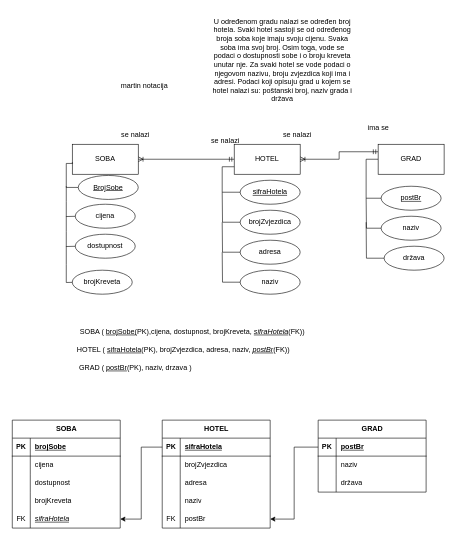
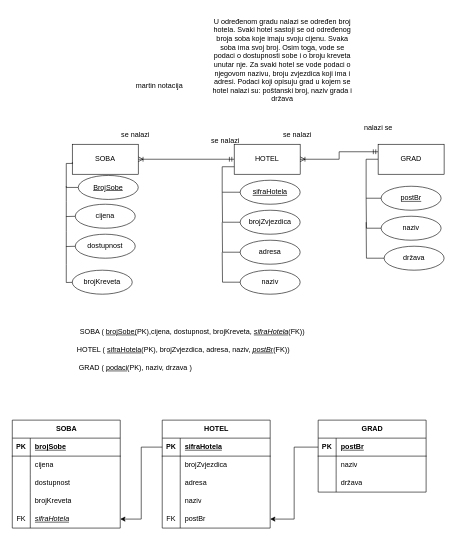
  <mxCell id="0" />
  <mxCell id="1" parent="0" />
  <mxCell id="2" style="edgeStyle=orthogonalEdgeStyle;rounded=0;orthogonalLoop=1;jettySize=auto;html=1;exitX=0;exitY=0.5;exitDx=0;exitDy=0;entryX=1;entryY=0.5;entryDx=0;entryDy=0;endArrow=ERoneToMany;endFill=0;startArrow=ERmandOne;startFill=0;" edge="1" parent="1" source="3" target="7"><mxGeometry relative="1" as="geometry" /></mxCell>
  <mxCell id="3" value="HOTEL" style="html=1;whiteSpace=wrap;" vertex="1" parent="1"><mxGeometry x="390" y="240" width="110" height="50" as="geometry" /></mxCell>
  <mxCell id="4" style="edgeStyle=orthogonalEdgeStyle;rounded=0;orthogonalLoop=1;jettySize=auto;html=1;exitX=0;exitY=0.5;exitDx=0;exitDy=0;entryX=0;entryY=0.5;entryDx=0;entryDy=0;endArrow=none;endFill=0;" edge="1" parent="1" source="6" target="10"><mxGeometry relative="1" as="geometry" /></mxCell>
  <mxCell id="5" style="edgeStyle=orthogonalEdgeStyle;rounded=0;orthogonalLoop=1;jettySize=auto;html=1;exitX=0;exitY=0.25;exitDx=0;exitDy=0;entryX=1;entryY=0.5;entryDx=0;entryDy=0;startArrow=ERmandOne;startFill=0;endArrow=ERoneToMany;endFill=0;" edge="1" parent="1" source="6" target="3"><mxGeometry relative="1" as="geometry" /></mxCell>
  <mxCell id="6" value="GRAD" style="html=1;whiteSpace=wrap;" vertex="1" parent="1"><mxGeometry x="630" y="240" width="110" height="50" as="geometry" /></mxCell>
  <mxCell id="7" value="&lt;div&gt;SOBA&lt;/div&gt;" style="html=1;whiteSpace=wrap;" vertex="1" parent="1"><mxGeometry x="120" y="240" width="110" height="50" as="geometry" /></mxCell>
  <mxCell id="8" style="edgeStyle=orthogonalEdgeStyle;rounded=0;orthogonalLoop=1;jettySize=auto;html=1;exitX=0;exitY=0.5;exitDx=0;exitDy=0;entryX=0;entryY=0.75;entryDx=0;entryDy=0;endArrow=none;endFill=0;" edge="1" parent="1" source="9" target="3"><mxGeometry relative="1" as="geometry" /></mxCell>
  <mxCell id="9" value="sifraHotela" style="ellipse;whiteSpace=wrap;html=1;align=center;fontStyle=4;" vertex="1" parent="1"><mxGeometry x="400" y="300" width="100" height="40" as="geometry" /></mxCell>
  <mxCell id="10" value="&lt;u&gt;postBr&lt;/u&gt;" style="ellipse;whiteSpace=wrap;html=1;align=center;" vertex="1" parent="1"><mxGeometry x="635" y="310" width="100" height="40" as="geometry" /></mxCell>
  <mxCell id="11" style="edgeStyle=orthogonalEdgeStyle;rounded=0;orthogonalLoop=1;jettySize=auto;html=1;exitX=0;exitY=0.5;exitDx=0;exitDy=0;endArrow=none;endFill=0;" edge="1" parent="1" source="12"><mxGeometry relative="1" as="geometry"><mxPoint x="610" y="330" as="targetPoint" /></mxGeometry></mxCell>
  <mxCell id="12" value="naziv" style="ellipse;whiteSpace=wrap;html=1;align=center;" vertex="1" parent="1"><mxGeometry x="635" y="360" width="100" height="40" as="geometry" /></mxCell>
  <mxCell id="13" style="edgeStyle=orthogonalEdgeStyle;rounded=0;orthogonalLoop=1;jettySize=auto;html=1;exitX=0;exitY=0.5;exitDx=0;exitDy=0;endArrow=none;endFill=0;" edge="1" parent="1" source="14"><mxGeometry relative="1" as="geometry"><mxPoint x="610" y="370" as="targetPoint" /></mxGeometry></mxCell>
  <mxCell id="14" value="država" style="ellipse;whiteSpace=wrap;html=1;align=center;" vertex="1" parent="1"><mxGeometry x="640" y="410" width="100" height="40" as="geometry" /></mxCell>
  <mxCell id="15" style="edgeStyle=orthogonalEdgeStyle;rounded=0;orthogonalLoop=1;jettySize=auto;html=1;exitX=0;exitY=0.5;exitDx=0;exitDy=0;entryX=0;entryY=0.75;entryDx=0;entryDy=0;endArrow=none;endFill=0;" edge="1" parent="1" source="16"><mxGeometry relative="1" as="geometry"><mxPoint x="120" y="270" as="targetPoint" /></mxGeometry></mxCell>
  <mxCell id="16" value="BrojSobe" style="ellipse;whiteSpace=wrap;html=1;align=center;fontStyle=4;" vertex="1" parent="1"><mxGeometry x="130" y="292" width="100" height="40" as="geometry" /></mxCell>
  <mxCell id="17" style="edgeStyle=orthogonalEdgeStyle;rounded=0;orthogonalLoop=1;jettySize=auto;html=1;exitX=0;exitY=0.5;exitDx=0;exitDy=0;endArrow=none;endFill=0;" edge="1" parent="1"><mxGeometry relative="1" as="geometry"><mxPoint x="110" y="310" as="targetPoint" /><mxPoint x="130" y="360" as="sourcePoint" /></mxGeometry></mxCell>
  <mxCell id="18" style="edgeStyle=orthogonalEdgeStyle;rounded=0;orthogonalLoop=1;jettySize=auto;html=1;exitX=0;exitY=0.5;exitDx=0;exitDy=0;endArrow=none;endFill=0;" edge="1" parent="1"><mxGeometry relative="1" as="geometry"><mxPoint x="110" y="360" as="targetPoint" /><mxPoint x="130" y="410" as="sourcePoint" /></mxGeometry></mxCell>
  <mxCell id="19" style="edgeStyle=orthogonalEdgeStyle;rounded=0;orthogonalLoop=1;jettySize=auto;html=1;exitX=0;exitY=0.5;exitDx=0;exitDy=0;endArrow=none;endFill=0;" edge="1" parent="1"><mxGeometry relative="1" as="geometry"><mxPoint x="110" y="410" as="targetPoint" /><mxPoint x="130" y="470" as="sourcePoint" /></mxGeometry></mxCell>
  <mxCell id="20" style="edgeStyle=orthogonalEdgeStyle;rounded=0;orthogonalLoop=1;jettySize=auto;html=1;exitX=0;exitY=0.5;exitDx=0;exitDy=0;endArrow=none;endFill=0;" edge="1" parent="1" source="21"><mxGeometry relative="1" as="geometry"><mxPoint x="370" y="320" as="targetPoint" /></mxGeometry></mxCell>
  <mxCell id="21" value="brojZvjezdica" style="ellipse;whiteSpace=wrap;html=1;align=center;" vertex="1" parent="1"><mxGeometry x="400" y="350" width="100" height="40" as="geometry" /></mxCell>
  <mxCell id="22" style="edgeStyle=orthogonalEdgeStyle;rounded=0;orthogonalLoop=1;jettySize=auto;html=1;exitX=0;exitY=0.5;exitDx=0;exitDy=0;endArrow=none;endFill=0;" edge="1" parent="1" source="23"><mxGeometry relative="1" as="geometry"><mxPoint x="370" y="370" as="targetPoint" /></mxGeometry></mxCell>
  <mxCell id="23" value="adresa" style="ellipse;whiteSpace=wrap;html=1;align=center;" vertex="1" parent="1"><mxGeometry x="400" y="400" width="100" height="40" as="geometry" /></mxCell>
  <mxCell id="24" value="cijena" style="ellipse;whiteSpace=wrap;html=1;align=center;" vertex="1" parent="1"><mxGeometry x="125" y="340" width="100" height="40" as="geometry" /></mxCell>
  <mxCell id="25" value="dostupnost" style="ellipse;whiteSpace=wrap;html=1;align=center;" vertex="1" parent="1"><mxGeometry x="125" y="390" width="100" height="40" as="geometry" /></mxCell>
  <mxCell id="26" value="brojKreveta" style="ellipse;whiteSpace=wrap;html=1;align=center;" vertex="1" parent="1"><mxGeometry x="120" y="450" width="100" height="40" as="geometry" /></mxCell>
- <mxCell id="27" value="ima se" style="text;html=1;align=center;verticalAlign=middle;resizable=0;points=[];autosize=1;strokeColor=none;fillColor=none;" vertex="1" parent="1"><mxGeometry x="595" y="198" width="70" height="30" as="geometry" /></mxCell>
+ <mxCell id="27" value="nalazi se" style="text;html=1;align=center;verticalAlign=middle;resizable=0;points=[];autosize=1;strokeColor=none;fillColor=none;" vertex="1" parent="1"><mxGeometry x="595" y="198" width="70" height="30" as="geometry" /></mxCell>
  <mxCell id="28" value="se nalazi" style="text;html=1;align=center;verticalAlign=middle;resizable=0;points=[];autosize=1;strokeColor=none;fillColor=none;" vertex="1" parent="1"><mxGeometry x="460" y="210" width="70" height="30" as="geometry" /></mxCell>
  <mxCell id="29" value="se nalazi" style="text;html=1;align=center;verticalAlign=middle;resizable=0;points=[];autosize=1;strokeColor=none;fillColor=none;" vertex="1" parent="1"><mxGeometry x="190" y="210" width="70" height="30" as="geometry" /></mxCell>
  <mxCell id="30" value="se nalazi" style="text;html=1;align=center;verticalAlign=middle;resizable=0;points=[];autosize=1;strokeColor=none;fillColor=none;" vertex="1" parent="1"><mxGeometry x="340" y="220" width="70" height="30" as="geometry" /></mxCell>
  <mxCell id="31" style="edgeStyle=orthogonalEdgeStyle;rounded=0;orthogonalLoop=1;jettySize=auto;html=1;exitX=0;exitY=0.5;exitDx=0;exitDy=0;endArrow=none;endFill=0;" edge="1" parent="1" source="32"><mxGeometry relative="1" as="geometry"><mxPoint x="370" y="420" as="targetPoint" /></mxGeometry></mxCell>
  <mxCell id="32" value="naziv" style="ellipse;whiteSpace=wrap;html=1;align=center;" vertex="1" parent="1"><mxGeometry x="400" y="450" width="100" height="40" as="geometry" /></mxCell>
- <mxCell id="33" value="&lt;div&gt;martin notacija&lt;/div&gt;" style="text;html=1;align=center;verticalAlign=middle;resizable=0;points=[];autosize=1;strokeColor=none;fillColor=none;" vertex="1" parent="1"><mxGeometry x="190" y="128" width="100" height="30" as="geometry" /></mxCell>
+ <mxCell id="33" value="&lt;div&gt;martin notacija&lt;/div&gt;" style="text;html=1;align=center;verticalAlign=middle;resizable=0;points=[];autosize=1;strokeColor=none;fillColor=none;" vertex="1" parent="1"><mxGeometry x="215" y="128" width="100" height="30" as="geometry" /></mxCell>
  <mxCell id="34" value="SOBA ( &lt;u&gt;brojSobe(&lt;/u&gt;PK),cijena, dostupnost, brojKreveta, &lt;i&gt;&lt;u&gt;sifraHotela&lt;/u&gt;&lt;/i&gt;(FK))" style="text;html=1;align=center;verticalAlign=middle;resizable=0;points=[];autosize=1;strokeColor=none;fillColor=none;" vertex="1" parent="1"><mxGeometry x="120" y="538" width="400" height="30" as="geometry" /></mxCell>
  <mxCell id="35" value="HOTEL ( &lt;u&gt;sifraHotela&lt;/u&gt;(PK), brojZvjezdica, adresa, naziv, &lt;i&gt;&lt;u&gt;postBr&lt;/u&gt;&lt;/i&gt;(FK))" style="text;html=1;align=center;verticalAlign=middle;resizable=0;points=[];autosize=1;strokeColor=none;fillColor=none;" vertex="1" parent="1"><mxGeometry x="120" y="568" width="370" height="30" as="geometry" /></mxCell>
- <mxCell id="36" value="GRAD ( &lt;u&gt;postBr&lt;/u&gt;(PK), naziv, drzava )" style="text;html=1;align=center;verticalAlign=middle;resizable=0;points=[];autosize=1;strokeColor=none;fillColor=none;" vertex="1" parent="1"><mxGeometry x="120" y="598" width="210" height="30" as="geometry" /></mxCell>
+ <mxCell id="36" value="GRAD ( &lt;u&gt;podaci&lt;/u&gt;(PK), naziv, drzava )" style="text;html=1;align=center;verticalAlign=middle;resizable=0;points=[];autosize=1;strokeColor=none;fillColor=none;" vertex="1" parent="1"><mxGeometry x="120" y="598" width="210" height="30" as="geometry" /></mxCell>
  <mxCell id="37" style="edgeStyle=orthogonalEdgeStyle;rounded=0;orthogonalLoop=1;jettySize=auto;html=1;exitX=0;exitY=0.25;exitDx=0;exitDy=0;" edge="1" parent="1" source="38" target="67"><mxGeometry relative="1" as="geometry" /></mxCell>
  <mxCell id="38" value="HOTEL" style="shape=table;startSize=30;container=1;collapsible=1;childLayout=tableLayout;fixedRows=1;rowLines=0;fontStyle=1;align=center;resizeLast=1;html=1;" vertex="1" parent="1"><mxGeometry x="270" y="700" width="180" height="180" as="geometry" /></mxCell>
  <mxCell id="39" value="" style="shape=tableRow;horizontal=0;startSize=0;swimlaneHead=0;swimlaneBody=0;fillColor=none;collapsible=0;dropTarget=0;points=[[0,0.5],[1,0.5]];portConstraint=eastwest;top=0;left=0;right=0;bottom=1;" vertex="1" parent="38"><mxGeometry y="30" width="180" height="30" as="geometry" /></mxCell>
  <mxCell id="40" value="PK" style="shape=partialRectangle;connectable=0;fillColor=none;top=0;left=0;bottom=0;right=0;fontStyle=1;overflow=hidden;whiteSpace=wrap;html=1;" vertex="1" parent="39"><mxGeometry width="30" height="30" as="geometry"><mxRectangle width="30" height="30" as="alternateBounds" /></mxGeometry></mxCell>
  <mxCell id="41" value="sifraHotela" style="shape=partialRectangle;connectable=0;fillColor=none;top=0;left=0;bottom=0;right=0;align=left;spacingLeft=6;fontStyle=5;overflow=hidden;whiteSpace=wrap;html=1;" vertex="1" parent="39"><mxGeometry x="30" width="150" height="30" as="geometry"><mxRectangle width="150" height="30" as="alternateBounds" /></mxGeometry></mxCell>
  <mxCell id="42" value="" style="shape=tableRow;horizontal=0;startSize=0;swimlaneHead=0;swimlaneBody=0;fillColor=none;collapsible=0;dropTarget=0;points=[[0,0.5],[1,0.5]];portConstraint=eastwest;top=0;left=0;right=0;bottom=0;" vertex="1" parent="38"><mxGeometry y="60" width="180" height="30" as="geometry" /></mxCell>
  <mxCell id="43" value="" style="shape=partialRectangle;connectable=0;fillColor=none;top=0;left=0;bottom=0;right=0;editable=1;overflow=hidden;whiteSpace=wrap;html=1;" vertex="1" parent="42"><mxGeometry width="30" height="30" as="geometry"><mxRectangle width="30" height="30" as="alternateBounds" /></mxGeometry></mxCell>
  <mxCell id="44" value="&lt;div&gt;brojZvjezdica&lt;/div&gt;" style="shape=partialRectangle;connectable=0;fillColor=none;top=0;left=0;bottom=0;right=0;align=left;spacingLeft=6;overflow=hidden;whiteSpace=wrap;html=1;" vertex="1" parent="42"><mxGeometry x="30" width="150" height="30" as="geometry"><mxRectangle width="150" height="30" as="alternateBounds" /></mxGeometry></mxCell>
  <mxCell id="45" value="" style="shape=tableRow;horizontal=0;startSize=0;swimlaneHead=0;swimlaneBody=0;fillColor=none;collapsible=0;dropTarget=0;points=[[0,0.5],[1,0.5]];portConstraint=eastwest;top=0;left=0;right=0;bottom=0;" vertex="1" parent="38"><mxGeometry y="90" width="180" height="30" as="geometry" /></mxCell>
  <mxCell id="46" value="" style="shape=partialRectangle;connectable=0;fillColor=none;top=0;left=0;bottom=0;right=0;editable=1;overflow=hidden;whiteSpace=wrap;html=1;" vertex="1" parent="45"><mxGeometry width="30" height="30" as="geometry"><mxRectangle width="30" height="30" as="alternateBounds" /></mxGeometry></mxCell>
  <mxCell id="47" value="adresa" style="shape=partialRectangle;connectable=0;fillColor=none;top=0;left=0;bottom=0;right=0;align=left;spacingLeft=6;overflow=hidden;whiteSpace=wrap;html=1;" vertex="1" parent="45"><mxGeometry x="30" width="150" height="30" as="geometry"><mxRectangle width="150" height="30" as="alternateBounds" /></mxGeometry></mxCell>
  <mxCell id="48" value="" style="shape=tableRow;horizontal=0;startSize=0;swimlaneHead=0;swimlaneBody=0;fillColor=none;collapsible=0;dropTarget=0;points=[[0,0.5],[1,0.5]];portConstraint=eastwest;top=0;left=0;right=0;bottom=0;" vertex="1" parent="38"><mxGeometry y="120" width="180" height="30" as="geometry" /></mxCell>
  <mxCell id="49" value="" style="shape=partialRectangle;connectable=0;fillColor=none;top=0;left=0;bottom=0;right=0;editable=1;overflow=hidden;whiteSpace=wrap;html=1;" vertex="1" parent="48"><mxGeometry width="30" height="30" as="geometry"><mxRectangle width="30" height="30" as="alternateBounds" /></mxGeometry></mxCell>
  <mxCell id="50" value="naziv" style="shape=partialRectangle;connectable=0;fillColor=none;top=0;left=0;bottom=0;right=0;align=left;spacingLeft=6;overflow=hidden;whiteSpace=wrap;html=1;" vertex="1" parent="48"><mxGeometry x="30" width="150" height="30" as="geometry"><mxRectangle width="150" height="30" as="alternateBounds" /></mxGeometry></mxCell>
  <mxCell id="51" value="" style="shape=tableRow;horizontal=0;startSize=0;swimlaneHead=0;swimlaneBody=0;fillColor=none;collapsible=0;dropTarget=0;points=[[0,0.5],[1,0.5]];portConstraint=eastwest;top=0;left=0;right=0;bottom=0;" vertex="1" parent="38"><mxGeometry y="150" width="180" height="30" as="geometry" /></mxCell>
  <mxCell id="52" value="FK" style="shape=partialRectangle;connectable=0;fillColor=none;top=0;left=0;bottom=0;right=0;editable=1;overflow=hidden;whiteSpace=wrap;html=1;" vertex="1" parent="51"><mxGeometry width="30" height="30" as="geometry"><mxRectangle width="30" height="30" as="alternateBounds" /></mxGeometry></mxCell>
  <mxCell id="53" value="postBr" style="shape=partialRectangle;connectable=0;fillColor=none;top=0;left=0;bottom=0;right=0;align=left;spacingLeft=6;overflow=hidden;whiteSpace=wrap;html=1;" vertex="1" parent="51"><mxGeometry x="30" width="150" height="30" as="geometry"><mxRectangle width="150" height="30" as="alternateBounds" /></mxGeometry></mxCell>
  <mxCell id="54" value="SOBA" style="shape=table;startSize=30;container=1;collapsible=1;childLayout=tableLayout;fixedRows=1;rowLines=0;fontStyle=1;align=center;resizeLast=1;html=1;" vertex="1" parent="1"><mxGeometry x="20" y="700" width="180" height="180" as="geometry" /></mxCell>
  <mxCell id="55" value="" style="shape=tableRow;horizontal=0;startSize=0;swimlaneHead=0;swimlaneBody=0;fillColor=none;collapsible=0;dropTarget=0;points=[[0,0.5],[1,0.5]];portConstraint=eastwest;top=0;left=0;right=0;bottom=1;" vertex="1" parent="54"><mxGeometry y="30" width="180" height="30" as="geometry" /></mxCell>
  <mxCell id="56" value="PK" style="shape=partialRectangle;connectable=0;fillColor=none;top=0;left=0;bottom=0;right=0;fontStyle=1;overflow=hidden;whiteSpace=wrap;html=1;" vertex="1" parent="55"><mxGeometry width="30" height="30" as="geometry"><mxRectangle width="30" height="30" as="alternateBounds" /></mxGeometry></mxCell>
  <mxCell id="57" value="brojSobe" style="shape=partialRectangle;connectable=0;fillColor=none;top=0;left=0;bottom=0;right=0;align=left;spacingLeft=6;fontStyle=5;overflow=hidden;whiteSpace=wrap;html=1;" vertex="1" parent="55"><mxGeometry x="30" width="150" height="30" as="geometry"><mxRectangle width="150" height="30" as="alternateBounds" /></mxGeometry></mxCell>
  <mxCell id="58" value="" style="shape=tableRow;horizontal=0;startSize=0;swimlaneHead=0;swimlaneBody=0;fillColor=none;collapsible=0;dropTarget=0;points=[[0,0.5],[1,0.5]];portConstraint=eastwest;top=0;left=0;right=0;bottom=0;" vertex="1" parent="54"><mxGeometry y="60" width="180" height="30" as="geometry" /></mxCell>
  <mxCell id="59" value="" style="shape=partialRectangle;connectable=0;fillColor=none;top=0;left=0;bottom=0;right=0;editable=1;overflow=hidden;whiteSpace=wrap;html=1;" vertex="1" parent="58"><mxGeometry width="30" height="30" as="geometry"><mxRectangle width="30" height="30" as="alternateBounds" /></mxGeometry></mxCell>
  <mxCell id="60" value="cijena" style="shape=partialRectangle;connectable=0;fillColor=none;top=0;left=0;bottom=0;right=0;align=left;spacingLeft=6;overflow=hidden;whiteSpace=wrap;html=1;" vertex="1" parent="58"><mxGeometry x="30" width="150" height="30" as="geometry"><mxRectangle width="150" height="30" as="alternateBounds" /></mxGeometry></mxCell>
  <mxCell id="61" value="" style="shape=tableRow;horizontal=0;startSize=0;swimlaneHead=0;swimlaneBody=0;fillColor=none;collapsible=0;dropTarget=0;points=[[0,0.5],[1,0.5]];portConstraint=eastwest;top=0;left=0;right=0;bottom=0;" vertex="1" parent="54"><mxGeometry y="90" width="180" height="30" as="geometry" /></mxCell>
  <mxCell id="62" value="" style="shape=partialRectangle;connectable=0;fillColor=none;top=0;left=0;bottom=0;right=0;editable=1;overflow=hidden;whiteSpace=wrap;html=1;" vertex="1" parent="61"><mxGeometry width="30" height="30" as="geometry"><mxRectangle width="30" height="30" as="alternateBounds" /></mxGeometry></mxCell>
  <mxCell id="63" value="dostupnost" style="shape=partialRectangle;connectable=0;fillColor=none;top=0;left=0;bottom=0;right=0;align=left;spacingLeft=6;overflow=hidden;whiteSpace=wrap;html=1;" vertex="1" parent="61"><mxGeometry x="30" width="150" height="30" as="geometry"><mxRectangle width="150" height="30" as="alternateBounds" /></mxGeometry></mxCell>
  <mxCell id="64" value="" style="shape=tableRow;horizontal=0;startSize=0;swimlaneHead=0;swimlaneBody=0;fillColor=none;collapsible=0;dropTarget=0;points=[[0,0.5],[1,0.5]];portConstraint=eastwest;top=0;left=0;right=0;bottom=0;" vertex="1" parent="54"><mxGeometry y="120" width="180" height="30" as="geometry" /></mxCell>
  <mxCell id="65" value="" style="shape=partialRectangle;connectable=0;fillColor=none;top=0;left=0;bottom=0;right=0;editable=1;overflow=hidden;whiteSpace=wrap;html=1;" vertex="1" parent="64"><mxGeometry width="30" height="30" as="geometry"><mxRectangle width="30" height="30" as="alternateBounds" /></mxGeometry></mxCell>
  <mxCell id="66" value="brojKreveta" style="shape=partialRectangle;connectable=0;fillColor=none;top=0;left=0;bottom=0;right=0;align=left;spacingLeft=6;overflow=hidden;whiteSpace=wrap;html=1;" vertex="1" parent="64"><mxGeometry x="30" width="150" height="30" as="geometry"><mxRectangle width="150" height="30" as="alternateBounds" /></mxGeometry></mxCell>
  <mxCell id="67" value="" style="shape=tableRow;horizontal=0;startSize=0;swimlaneHead=0;swimlaneBody=0;fillColor=none;collapsible=0;dropTarget=0;points=[[0,0.5],[1,0.5]];portConstraint=eastwest;top=0;left=0;right=0;bottom=0;" vertex="1" parent="54"><mxGeometry y="150" width="180" height="30" as="geometry" /></mxCell>
  <mxCell id="68" value="FK" style="shape=partialRectangle;connectable=0;fillColor=none;top=0;left=0;bottom=0;right=0;editable=1;overflow=hidden;whiteSpace=wrap;html=1;" vertex="1" parent="67"><mxGeometry width="30" height="30" as="geometry"><mxRectangle width="30" height="30" as="alternateBounds" /></mxGeometry></mxCell>
  <mxCell id="69" value="&lt;u&gt;&lt;i&gt;sifraHotela&lt;/i&gt;&lt;/u&gt;" style="shape=partialRectangle;connectable=0;fillColor=none;top=0;left=0;bottom=0;right=0;align=left;spacingLeft=6;overflow=hidden;whiteSpace=wrap;html=1;" vertex="1" parent="67"><mxGeometry x="30" width="150" height="30" as="geometry"><mxRectangle width="150" height="30" as="alternateBounds" /></mxGeometry></mxCell>
  <mxCell id="70" value="GRAD" style="shape=table;startSize=30;container=1;collapsible=1;childLayout=tableLayout;fixedRows=1;rowLines=0;fontStyle=1;align=center;resizeLast=1;html=1;" vertex="1" parent="1"><mxGeometry x="530" y="700" width="180" height="120" as="geometry" /></mxCell>
  <mxCell id="71" value="" style="shape=tableRow;horizontal=0;startSize=0;swimlaneHead=0;swimlaneBody=0;fillColor=none;collapsible=0;dropTarget=0;points=[[0,0.5],[1,0.5]];portConstraint=eastwest;top=0;left=0;right=0;bottom=1;" vertex="1" parent="70"><mxGeometry y="30" width="180" height="30" as="geometry" /></mxCell>
  <mxCell id="72" value="PK" style="shape=partialRectangle;connectable=0;fillColor=none;top=0;left=0;bottom=0;right=0;fontStyle=1;overflow=hidden;whiteSpace=wrap;html=1;" vertex="1" parent="71"><mxGeometry width="30" height="30" as="geometry"><mxRectangle width="30" height="30" as="alternateBounds" /></mxGeometry></mxCell>
  <mxCell id="73" value="postBr" style="shape=partialRectangle;connectable=0;fillColor=none;top=0;left=0;bottom=0;right=0;align=left;spacingLeft=6;fontStyle=5;overflow=hidden;whiteSpace=wrap;html=1;" vertex="1" parent="71"><mxGeometry x="30" width="150" height="30" as="geometry"><mxRectangle width="150" height="30" as="alternateBounds" /></mxGeometry></mxCell>
  <mxCell id="74" value="" style="shape=tableRow;horizontal=0;startSize=0;swimlaneHead=0;swimlaneBody=0;fillColor=none;collapsible=0;dropTarget=0;points=[[0,0.5],[1,0.5]];portConstraint=eastwest;top=0;left=0;right=0;bottom=0;" vertex="1" parent="70"><mxGeometry y="60" width="180" height="30" as="geometry" /></mxCell>
  <mxCell id="75" value="" style="shape=partialRectangle;connectable=0;fillColor=none;top=0;left=0;bottom=0;right=0;editable=1;overflow=hidden;whiteSpace=wrap;html=1;" vertex="1" parent="74"><mxGeometry width="30" height="30" as="geometry"><mxRectangle width="30" height="30" as="alternateBounds" /></mxGeometry></mxCell>
  <mxCell id="76" value="naziv" style="shape=partialRectangle;connectable=0;fillColor=none;top=0;left=0;bottom=0;right=0;align=left;spacingLeft=6;overflow=hidden;whiteSpace=wrap;html=1;" vertex="1" parent="74"><mxGeometry x="30" width="150" height="30" as="geometry"><mxRectangle width="150" height="30" as="alternateBounds" /></mxGeometry></mxCell>
  <mxCell id="77" value="" style="shape=tableRow;horizontal=0;startSize=0;swimlaneHead=0;swimlaneBody=0;fillColor=none;collapsible=0;dropTarget=0;points=[[0,0.5],[1,0.5]];portConstraint=eastwest;top=0;left=0;right=0;bottom=0;" vertex="1" parent="70"><mxGeometry y="90" width="180" height="30" as="geometry" /></mxCell>
  <mxCell id="78" value="" style="shape=partialRectangle;connectable=0;fillColor=none;top=0;left=0;bottom=0;right=0;editable=1;overflow=hidden;whiteSpace=wrap;html=1;" vertex="1" parent="77"><mxGeometry width="30" height="30" as="geometry"><mxRectangle width="30" height="30" as="alternateBounds" /></mxGeometry></mxCell>
  <mxCell id="79" value="država" style="shape=partialRectangle;connectable=0;fillColor=none;top=0;left=0;bottom=0;right=0;align=left;spacingLeft=6;overflow=hidden;whiteSpace=wrap;html=1;" vertex="1" parent="77"><mxGeometry x="30" width="150" height="30" as="geometry"><mxRectangle width="150" height="30" as="alternateBounds" /></mxGeometry></mxCell>
  <mxCell id="80" style="edgeStyle=orthogonalEdgeStyle;rounded=0;orthogonalLoop=1;jettySize=auto;html=1;exitX=0;exitY=0.5;exitDx=0;exitDy=0;entryX=1;entryY=0.5;entryDx=0;entryDy=0;" edge="1" parent="1" source="71" target="51"><mxGeometry relative="1" as="geometry" /></mxCell>
  <mxCell id="81" value="U određenom gradu nalazi se određen broj&lt;br&gt;hotela. Svaki hotel sastoji se od određenog&lt;br&gt;broja soba koje imaju svoju cijenu. Svaka&lt;br&gt;soba ima svoj broj. Osim toga, vode se&lt;br&gt;podaci o dostupnosti sobe i o broju kreveta&lt;br&gt;unutar nje. Za svaki hotel se vode podaci o&lt;br&gt;njegovom nazivu, broju zvjezdica koji ima i&lt;br&gt;adresi. Podaci koji opisuju grad u kojem se&lt;br&gt;hotel nalazi su: poštanski broj, naziv grada i&lt;br&gt;država" style="text;html=1;align=center;verticalAlign=middle;resizable=0;points=[];autosize=1;strokeColor=none;fillColor=none;" vertex="1" parent="1"><mxGeometry x="340" width="260" height="160" as="geometry" y="20" /></mxCell>
